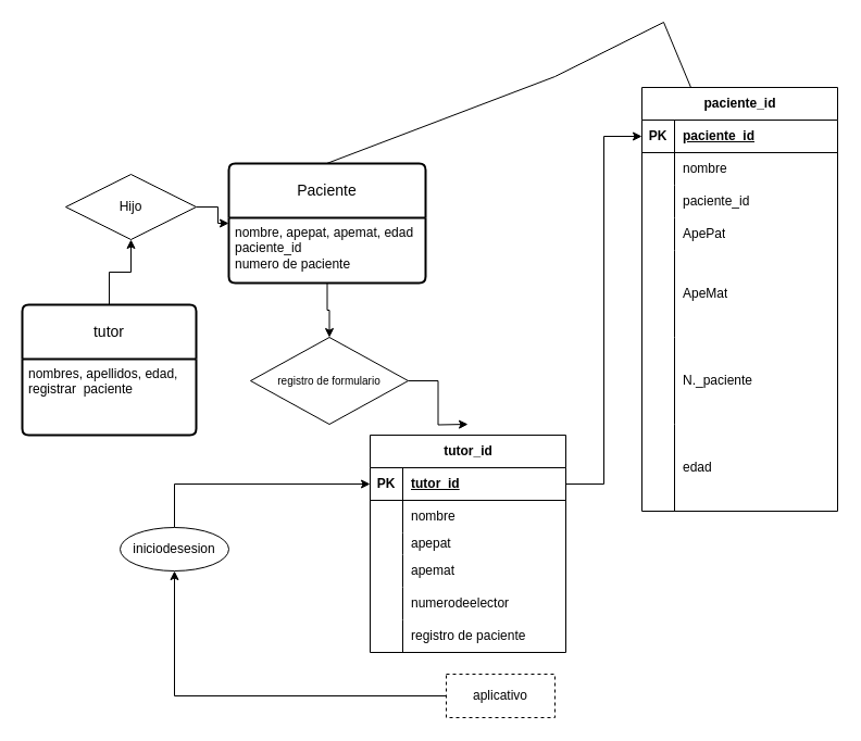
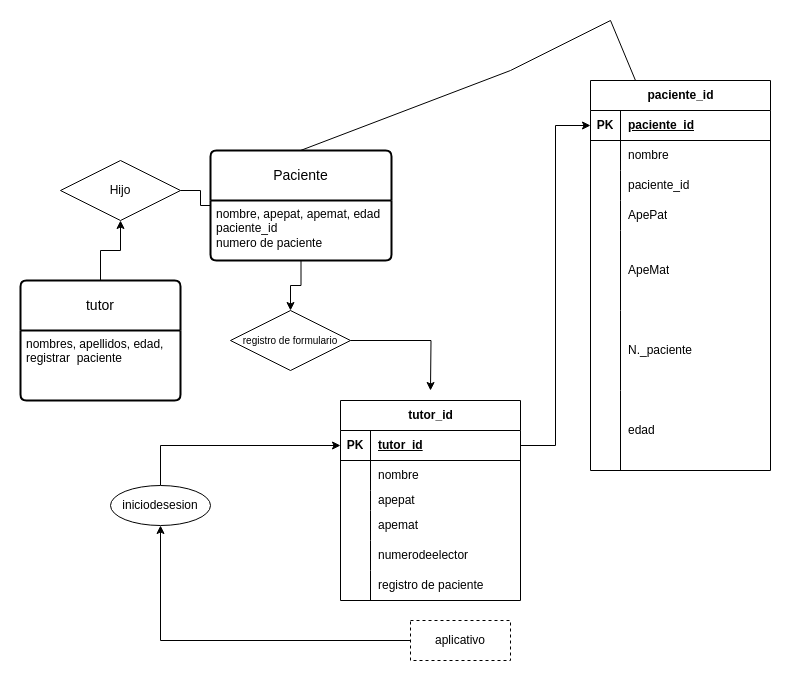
  <mxCell id="0" />
  <mxCell id="1" parent="0" />
  <mxCell id="2" value="paciente_id" style="shape=table;startSize=30;container=1;collapsible=1;childLayout=tableLayout;fixedRows=1;rowLines=0;fontStyle=1;align=center;resizeLast=1;html=1;" vertex="1" parent="1"><mxGeometry x="590" y="80" width="180" height="390" as="geometry" /></mxCell>
  <mxCell id="3" value="" style="shape=tableRow;horizontal=0;startSize=0;swimlaneHead=0;swimlaneBody=0;fillColor=none;collapsible=0;dropTarget=0;points=[[0,0.5],[1,0.5]];portConstraint=eastwest;top=0;left=0;right=0;bottom=1;" vertex="1" parent="2"><mxGeometry y="30" width="180" height="30" as="geometry" /></mxCell>
  <mxCell id="4" value="PK" style="shape=partialRectangle;connectable=0;fillColor=none;top=0;left=0;bottom=0;right=0;fontStyle=1;overflow=hidden;whiteSpace=wrap;html=1;" vertex="1" parent="3"><mxGeometry width="30" height="30" as="geometry"><mxRectangle width="30" height="30" as="alternateBounds" /></mxGeometry></mxCell>
  <mxCell id="5" value="paciente_id" style="shape=partialRectangle;connectable=0;fillColor=none;top=0;left=0;bottom=0;right=0;align=left;spacingLeft=6;fontStyle=5;overflow=hidden;whiteSpace=wrap;html=1;" vertex="1" parent="3"><mxGeometry x="30" width="150" height="30" as="geometry"><mxRectangle width="150" height="30" as="alternateBounds" /></mxGeometry></mxCell>
  <mxCell id="6" value="" style="shape=tableRow;horizontal=0;startSize=0;swimlaneHead=0;swimlaneBody=0;fillColor=none;collapsible=0;dropTarget=0;points=[[0,0.5],[1,0.5]];portConstraint=eastwest;top=0;left=0;right=0;bottom=0;" vertex="1" parent="2"><mxGeometry y="60" width="180" height="30" as="geometry" /></mxCell>
  <mxCell id="7" value="" style="shape=partialRectangle;connectable=0;fillColor=none;top=0;left=0;bottom=0;right=0;editable=1;overflow=hidden;whiteSpace=wrap;html=1;" vertex="1" parent="6"><mxGeometry width="30" height="30" as="geometry"><mxRectangle width="30" height="30" as="alternateBounds" /></mxGeometry></mxCell>
  <mxCell id="8" value="nombre" style="shape=partialRectangle;connectable=0;fillColor=none;top=0;left=0;bottom=0;right=0;align=left;spacingLeft=6;overflow=hidden;whiteSpace=wrap;html=1;" vertex="1" parent="6"><mxGeometry x="30" width="150" height="30" as="geometry"><mxRectangle width="150" height="30" as="alternateBounds" /></mxGeometry></mxCell>
  <mxCell id="9" value="" style="shape=tableRow;horizontal=0;startSize=0;swimlaneHead=0;swimlaneBody=0;fillColor=none;collapsible=0;dropTarget=0;points=[[0,0.5],[1,0.5]];portConstraint=eastwest;top=0;left=0;right=0;bottom=0;" vertex="1" parent="2"><mxGeometry y="90" width="180" height="30" as="geometry" /></mxCell>
  <mxCell id="10" value="" style="shape=partialRectangle;connectable=0;fillColor=none;top=0;left=0;bottom=0;right=0;editable=1;overflow=hidden;whiteSpace=wrap;html=1;" vertex="1" parent="9"><mxGeometry width="30" height="30" as="geometry"><mxRectangle width="30" height="30" as="alternateBounds" /></mxGeometry></mxCell>
  <mxCell id="11" value="paciente_id" style="shape=partialRectangle;connectable=0;fillColor=none;top=0;left=0;bottom=0;right=0;align=left;spacingLeft=6;overflow=hidden;whiteSpace=wrap;html=1;" vertex="1" parent="9"><mxGeometry x="30" width="150" height="30" as="geometry"><mxRectangle width="150" height="30" as="alternateBounds" /></mxGeometry></mxCell>
  <mxCell id="12" value="" style="shape=tableRow;horizontal=0;startSize=0;swimlaneHead=0;swimlaneBody=0;fillColor=none;collapsible=0;dropTarget=0;points=[[0,0.5],[1,0.5]];portConstraint=eastwest;top=0;left=0;right=0;bottom=0;" vertex="1" parent="2"><mxGeometry y="120" width="180" height="30" as="geometry" /></mxCell>
  <mxCell id="13" value="" style="shape=partialRectangle;connectable=0;fillColor=none;top=0;left=0;bottom=0;right=0;editable=1;overflow=hidden;whiteSpace=wrap;html=1;" vertex="1" parent="12"><mxGeometry width="30" height="30" as="geometry"><mxRectangle width="30" height="30" as="alternateBounds" /></mxGeometry></mxCell>
  <mxCell id="14" value="&lt;div&gt;ApePat&lt;/div&gt;" style="shape=partialRectangle;connectable=0;fillColor=none;top=0;left=0;bottom=0;right=0;align=left;spacingLeft=6;overflow=hidden;whiteSpace=wrap;html=1;" vertex="1" parent="12"><mxGeometry x="30" width="150" height="30" as="geometry"><mxRectangle width="150" height="30" as="alternateBounds" /></mxGeometry></mxCell>
  <mxCell id="15" value="" style="shape=tableRow;horizontal=0;startSize=0;swimlaneHead=0;swimlaneBody=0;fillColor=none;collapsible=0;dropTarget=0;points=[[0,0.5],[1,0.5]];portConstraint=eastwest;top=0;left=0;right=0;bottom=0;" vertex="1" parent="2"><mxGeometry y="150" width="180" height="80" as="geometry" /></mxCell>
  <mxCell id="16" value="&lt;span style=&quot;white-space: pre;&quot;&gt;&#09;&lt;/span&gt;" style="shape=partialRectangle;connectable=0;fillColor=none;top=0;left=0;bottom=0;right=0;editable=1;overflow=hidden;whiteSpace=wrap;html=1;" vertex="1" parent="15"><mxGeometry width="30" height="80" as="geometry"><mxRectangle width="30" height="80" as="alternateBounds" /></mxGeometry></mxCell>
  <mxCell id="17" value="ApeMat" style="shape=partialRectangle;connectable=0;fillColor=none;top=0;left=0;bottom=0;right=0;align=left;spacingLeft=6;overflow=hidden;whiteSpace=wrap;html=1;" vertex="1" parent="15"><mxGeometry x="30" width="150" height="80" as="geometry"><mxRectangle width="150" height="80" as="alternateBounds" /></mxGeometry></mxCell>
  <mxCell id="18" value="" style="shape=tableRow;horizontal=0;startSize=0;swimlaneHead=0;swimlaneBody=0;fillColor=none;collapsible=0;dropTarget=0;points=[[0,0.5],[1,0.5]];portConstraint=eastwest;top=0;left=0;right=0;bottom=0;" vertex="1" parent="2"><mxGeometry y="230" width="180" height="80" as="geometry" /></mxCell>
  <mxCell id="19" value="" style="shape=partialRectangle;connectable=0;fillColor=none;top=0;left=0;bottom=0;right=0;editable=1;overflow=hidden;whiteSpace=wrap;html=1;" vertex="1" parent="18"><mxGeometry width="30" height="80" as="geometry"><mxRectangle width="30" height="80" as="alternateBounds" /></mxGeometry></mxCell>
  <mxCell id="20" value="N._paciente" style="shape=partialRectangle;connectable=0;fillColor=none;top=0;left=0;bottom=0;right=0;align=left;spacingLeft=6;overflow=hidden;whiteSpace=wrap;html=1;" vertex="1" parent="18"><mxGeometry x="30" width="150" height="80" as="geometry"><mxRectangle width="150" height="80" as="alternateBounds" /></mxGeometry></mxCell>
  <mxCell id="21" value="" style="shape=tableRow;horizontal=0;startSize=0;swimlaneHead=0;swimlaneBody=0;fillColor=none;collapsible=0;dropTarget=0;points=[[0,0.5],[1,0.5]];portConstraint=eastwest;top=0;left=0;right=0;bottom=0;" vertex="1" parent="2"><mxGeometry y="310" width="180" height="80" as="geometry" /></mxCell>
  <mxCell id="22" value="" style="shape=partialRectangle;connectable=0;fillColor=none;top=0;left=0;bottom=0;right=0;editable=1;overflow=hidden;whiteSpace=wrap;html=1;" vertex="1" parent="21"><mxGeometry width="30" height="80" as="geometry"><mxRectangle width="30" height="80" as="alternateBounds" /></mxGeometry></mxCell>
  <mxCell id="23" value="edad " style="shape=partialRectangle;connectable=0;fillColor=none;top=0;left=0;bottom=0;right=0;align=left;spacingLeft=6;overflow=hidden;whiteSpace=wrap;html=1;" vertex="1" parent="21"><mxGeometry x="30" width="150" height="80" as="geometry"><mxRectangle width="150" height="80" as="alternateBounds" /></mxGeometry></mxCell>
  <mxCell id="24" value="Paciente" style="swimlane;childLayout=stackLayout;horizontal=1;startSize=50;horizontalStack=0;rounded=1;fontSize=14;fontStyle=0;strokeWidth=2;resizeParent=0;resizeLast=1;shadow=0;dashed=0;align=center;arcSize=4;whiteSpace=wrap;html=1;" vertex="1" parent="1"><mxGeometry x="210" y="150" width="181" height="110" as="geometry" /></mxCell>
  <mxCell id="25" value="&lt;div&gt;nombre, apepat, apemat, edad&lt;br&gt;&lt;/div&gt;&lt;div&gt;paciente_id&lt;/div&gt;&lt;div&gt;numero de paciente&lt;br&gt;&lt;/div&gt;" style="align=left;strokeColor=none;fillColor=none;spacingLeft=4;fontSize=12;verticalAlign=top;resizable=0;rotatable=0;part=1;html=1;" vertex="1" parent="24"><mxGeometry y="50" width="181" height="60" as="geometry" /></mxCell>
  <mxCell id="26" value="tutor_id" style="shape=table;startSize=30;container=1;collapsible=1;childLayout=tableLayout;fixedRows=1;rowLines=0;fontStyle=1;align=center;resizeLast=1;html=1;" vertex="1" parent="1"><mxGeometry x="340" y="400" width="180" height="200" as="geometry" /></mxCell>
  <mxCell id="27" value="" style="shape=tableRow;horizontal=0;startSize=0;swimlaneHead=0;swimlaneBody=0;fillColor=none;collapsible=0;dropTarget=0;points=[[0,0.5],[1,0.5]];portConstraint=eastwest;top=0;left=0;right=0;bottom=1;" vertex="1" parent="26"><mxGeometry y="30" width="180" height="30" as="geometry" /></mxCell>
  <mxCell id="28" value="PK" style="shape=partialRectangle;connectable=0;fillColor=none;top=0;left=0;bottom=0;right=0;fontStyle=1;overflow=hidden;whiteSpace=wrap;html=1;" vertex="1" parent="27"><mxGeometry width="30" height="30" as="geometry"><mxRectangle width="30" height="30" as="alternateBounds" /></mxGeometry></mxCell>
  <mxCell id="29" value="tutor_id" style="shape=partialRectangle;connectable=0;fillColor=none;top=0;left=0;bottom=0;right=0;align=left;spacingLeft=6;fontStyle=5;overflow=hidden;whiteSpace=wrap;html=1;" vertex="1" parent="27"><mxGeometry x="30" width="150" height="30" as="geometry"><mxRectangle width="150" height="30" as="alternateBounds" /></mxGeometry></mxCell>
  <mxCell id="30" value="" style="shape=tableRow;horizontal=0;startSize=0;swimlaneHead=0;swimlaneBody=0;fillColor=none;collapsible=0;dropTarget=0;points=[[0,0.5],[1,0.5]];portConstraint=eastwest;top=0;left=0;right=0;bottom=0;" vertex="1" parent="26"><mxGeometry y="60" width="180" height="30" as="geometry" /></mxCell>
  <mxCell id="31" value="" style="shape=partialRectangle;connectable=0;fillColor=none;top=0;left=0;bottom=0;right=0;editable=1;overflow=hidden;whiteSpace=wrap;html=1;" vertex="1" parent="30"><mxGeometry width="30" height="30" as="geometry"><mxRectangle width="30" height="30" as="alternateBounds" /></mxGeometry></mxCell>
  <mxCell id="32" value="nombre" style="shape=partialRectangle;connectable=0;fillColor=none;top=0;left=0;bottom=0;right=0;align=left;spacingLeft=6;overflow=hidden;whiteSpace=wrap;html=1;" vertex="1" parent="30"><mxGeometry x="30" width="150" height="30" as="geometry"><mxRectangle width="150" height="30" as="alternateBounds" /></mxGeometry></mxCell>
  <mxCell id="33" value="" style="shape=tableRow;horizontal=0;startSize=0;swimlaneHead=0;swimlaneBody=0;fillColor=none;collapsible=0;dropTarget=0;points=[[0,0.5],[1,0.5]];portConstraint=eastwest;top=0;left=0;right=0;bottom=0;" vertex="1" parent="26"><mxGeometry y="90" width="180" height="20" as="geometry" /></mxCell>
  <mxCell id="34" value="" style="shape=partialRectangle;connectable=0;fillColor=none;top=0;left=0;bottom=0;right=0;editable=1;overflow=hidden;whiteSpace=wrap;html=1;" vertex="1" parent="33"><mxGeometry width="30" height="20" as="geometry"><mxRectangle width="30" height="20" as="alternateBounds" /></mxGeometry></mxCell>
  <mxCell id="35" value="&lt;div&gt;apepat&lt;/div&gt;" style="shape=partialRectangle;connectable=0;fillColor=none;top=0;left=0;bottom=0;right=0;align=left;spacingLeft=6;overflow=hidden;whiteSpace=wrap;html=1;" vertex="1" parent="33"><mxGeometry x="30" width="150" height="20" as="geometry"><mxRectangle width="150" height="20" as="alternateBounds" /></mxGeometry></mxCell>
  <mxCell id="36" value="" style="shape=tableRow;horizontal=0;startSize=0;swimlaneHead=0;swimlaneBody=0;fillColor=none;collapsible=0;dropTarget=0;points=[[0,0.5],[1,0.5]];portConstraint=eastwest;top=0;left=0;right=0;bottom=0;" vertex="1" parent="26"><mxGeometry y="110" width="180" height="30" as="geometry" /></mxCell>
  <mxCell id="37" value="" style="shape=partialRectangle;connectable=0;fillColor=none;top=0;left=0;bottom=0;right=0;editable=1;overflow=hidden;whiteSpace=wrap;html=1;" vertex="1" parent="36"><mxGeometry width="30" height="30" as="geometry"><mxRectangle width="30" height="30" as="alternateBounds" /></mxGeometry></mxCell>
  <mxCell id="38" value="apemat" style="shape=partialRectangle;connectable=0;fillColor=none;top=0;left=0;bottom=0;right=0;align=left;spacingLeft=6;overflow=hidden;whiteSpace=wrap;html=1;" vertex="1" parent="36"><mxGeometry x="30" width="150" height="30" as="geometry"><mxRectangle width="150" height="30" as="alternateBounds" /></mxGeometry></mxCell>
  <mxCell id="39" value="" style="shape=tableRow;horizontal=0;startSize=0;swimlaneHead=0;swimlaneBody=0;fillColor=none;collapsible=0;dropTarget=0;points=[[0,0.5],[1,0.5]];portConstraint=eastwest;top=0;left=0;right=0;bottom=0;" vertex="1" parent="26"><mxGeometry y="140" width="180" height="30" as="geometry" /></mxCell>
  <mxCell id="40" value="" style="shape=partialRectangle;connectable=0;fillColor=none;top=0;left=0;bottom=0;right=0;editable=1;overflow=hidden;whiteSpace=wrap;html=1;" vertex="1" parent="39"><mxGeometry width="30" height="30" as="geometry"><mxRectangle width="30" height="30" as="alternateBounds" /></mxGeometry></mxCell>
  <mxCell id="41" value="numerodeelector" style="shape=partialRectangle;connectable=0;fillColor=none;top=0;left=0;bottom=0;right=0;align=left;spacingLeft=6;overflow=hidden;whiteSpace=wrap;html=1;" vertex="1" parent="39"><mxGeometry x="30" width="150" height="30" as="geometry"><mxRectangle width="150" height="30" as="alternateBounds" /></mxGeometry></mxCell>
  <mxCell id="42" value="" style="shape=tableRow;horizontal=0;startSize=0;swimlaneHead=0;swimlaneBody=0;fillColor=none;collapsible=0;dropTarget=0;points=[[0,0.5],[1,0.5]];portConstraint=eastwest;top=0;left=0;right=0;bottom=0;" vertex="1" parent="26"><mxGeometry y="170" width="180" height="30" as="geometry" /></mxCell>
  <mxCell id="43" value="" style="shape=partialRectangle;connectable=0;fillColor=none;top=0;left=0;bottom=0;right=0;editable=1;overflow=hidden;whiteSpace=wrap;html=1;" vertex="1" parent="42"><mxGeometry width="30" height="30" as="geometry"><mxRectangle width="30" height="30" as="alternateBounds" /></mxGeometry></mxCell>
  <mxCell id="44" value="registro de paciente" style="shape=partialRectangle;connectable=0;fillColor=none;top=0;left=0;bottom=0;right=0;align=left;spacingLeft=6;overflow=hidden;whiteSpace=wrap;html=1;" vertex="1" parent="42"><mxGeometry x="30" width="150" height="30" as="geometry"><mxRectangle width="150" height="30" as="alternateBounds" /></mxGeometry></mxCell>
  <mxCell id="45" value="" style="edgeStyle=orthogonalEdgeStyle;rounded=0;orthogonalLoop=1;jettySize=auto;html=1;" edge="1" parent="1" source="46" target="49"><mxGeometry relative="1" as="geometry" /></mxCell>
  <mxCell id="46" value="tutor" style="swimlane;childLayout=stackLayout;horizontal=1;startSize=50;horizontalStack=0;rounded=1;fontSize=14;fontStyle=0;strokeWidth=2;resizeParent=0;resizeLast=1;shadow=0;dashed=0;align=center;arcSize=4;whiteSpace=wrap;html=1;" vertex="1" parent="1"><mxGeometry y="280" width="160" height="120" as="geometry" x="20" /></mxCell>
  <mxCell id="47" value="&lt;div&gt;nombres, apellidos, edad,&lt;/div&gt;&lt;div&gt;registrar&amp;nbsp; paciente&lt;br&gt;&lt;/div&gt;" style="align=left;strokeColor=none;fillColor=none;spacingLeft=4;fontSize=12;verticalAlign=top;resizable=0;rotatable=0;part=1;html=1;" vertex="1" parent="46"><mxGeometry y="50" width="160" height="70" as="geometry" /></mxCell>
- <mxCell id="48" style="edgeStyle=orthogonalEdgeStyle;rounded=0;orthogonalLoop=1;jettySize=auto;html=1;" edge="1" parent="1" source="49" target="24"><mxGeometry relative="1" as="geometry" /></mxCell>
+ <mxCell id="48" style="edgeStyle=orthogonalEdgeStyle;rounded=0;orthogonalLoop=1;jettySize=auto;html=1;endArrow=none;" edge="1" parent="1" source="49" target="24"><mxGeometry relative="1" as="geometry" /></mxCell>
  <mxCell id="49" value="Hijo" style="shape=rhombus;perimeter=rhombusPerimeter;whiteSpace=wrap;html=1;align=center;" vertex="1" parent="1"><mxGeometry x="60" y="160" width="120" height="60" as="geometry" /></mxCell>
  <mxCell id="50" style="edgeStyle=orthogonalEdgeStyle;rounded=0;orthogonalLoop=1;jettySize=auto;html=1;entryX=0;entryY=0.5;entryDx=0;entryDy=0;" edge="1" parent="1" source="51" target="27"><mxGeometry relative="1" as="geometry" /></mxCell>
  <mxCell id="51" value="iniciodesesion" style="ellipse;whiteSpace=wrap;html=1;align=center;" vertex="1" parent="1"><mxGeometry x="110" y="485" width="100" height="40" as="geometry" /></mxCell>
  <mxCell id="52" style="edgeStyle=orthogonalEdgeStyle;rounded=0;orthogonalLoop=1;jettySize=auto;html=1;entryX=0.5;entryY=1;entryDx=0;entryDy=0;" edge="1" parent="1" source="53" target="51"><mxGeometry relative="1" as="geometry" /></mxCell>
  <mxCell id="53" value="aplicativo" style="whiteSpace=wrap;html=1;align=center;dashed=1;" vertex="1" parent="1"><mxGeometry x="410" y="620" width="100" height="40" as="geometry" /></mxCell>
  <mxCell id="54" style="edgeStyle=orthogonalEdgeStyle;rounded=0;orthogonalLoop=1;jettySize=auto;html=1;" edge="1" parent="1" source="55"><mxGeometry relative="1" as="geometry"><mxPoint x="430" y="390" as="targetPoint" /></mxGeometry></mxCell>
- <mxCell id="55" value="&lt;div&gt;&lt;font style=&quot;font-size: 10px;&quot;&gt;registro de formulario&lt;/font&gt;&lt;/div&gt;" style="shape=rhombus;perimeter=rhombusPerimeter;whiteSpace=wrap;html=1;align=center;" vertex="1" parent="1"><mxGeometry x="230" y="310" width="145" height="80" as="geometry" /></mxCell>
+ <mxCell id="55" value="&lt;div&gt;&lt;font style=&quot;font-size: 10px;&quot;&gt;registro de formulario&lt;/font&gt;&lt;/div&gt;" style="shape=rhombus;perimeter=rhombusPerimeter;whiteSpace=wrap;html=1;align=center;" vertex="1" parent="1"><mxGeometry x="230" y="310" width="120" height="60" as="geometry" /></mxCell>
  <mxCell id="56" value="" style="edgeStyle=orthogonalEdgeStyle;rounded=0;orthogonalLoop=1;jettySize=auto;html=1;" edge="1" parent="1" source="25" target="55"><mxGeometry relative="1" as="geometry" /></mxCell>
  <mxCell id="57" style="edgeStyle=orthogonalEdgeStyle;rounded=0;orthogonalLoop=1;jettySize=auto;html=1;" edge="1" parent="1" source="27" target="3"><mxGeometry relative="1" as="geometry" /></mxCell>
  <mxCell id="58" value="" style="endArrow=none;html=1;rounded=0;entryX=0.25;entryY=0;entryDx=0;entryDy=0;" edge="1" parent="1" target="2"><mxGeometry width="50" height="50" relative="1" as="geometry"><mxPoint x="300" y="150" as="sourcePoint" /><mxPoint x="660" y="70" as="targetPoint" /><Array as="points"><mxPoint x="510" y="70" /><mxPoint x="610" y="20" /></Array></mxGeometry></mxCell>
